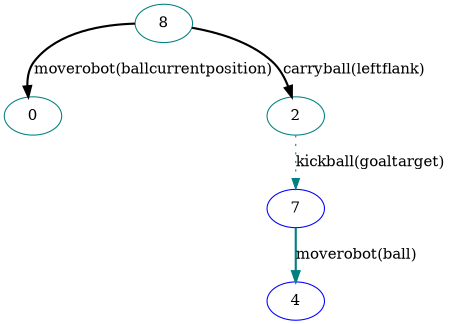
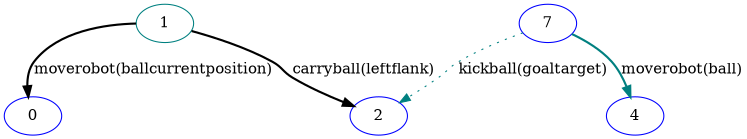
  strict digraph {
    node [color=teal]
    edge [color=black style=bold]
-   1 [label=8]
-   0
-   2
+   1
+   0 [color=blue]
+   2 [color=blue]
    n4 [color=blue label=7]
    4 [color=blue]
    1 -> 0 [label="moverobot(ballcurrentposition)"]
    1 -> 2 [label="carryball(leftflank)"]
-   2 -> n4 [color=teal label="kickball(goaltarget)" style=dotted]
+   n4 -> 2 [color=teal label="kickball(goaltarget)" style=dotted]
    n4 -> 4 [color=teal label="moverobot(ball)"]
  }
